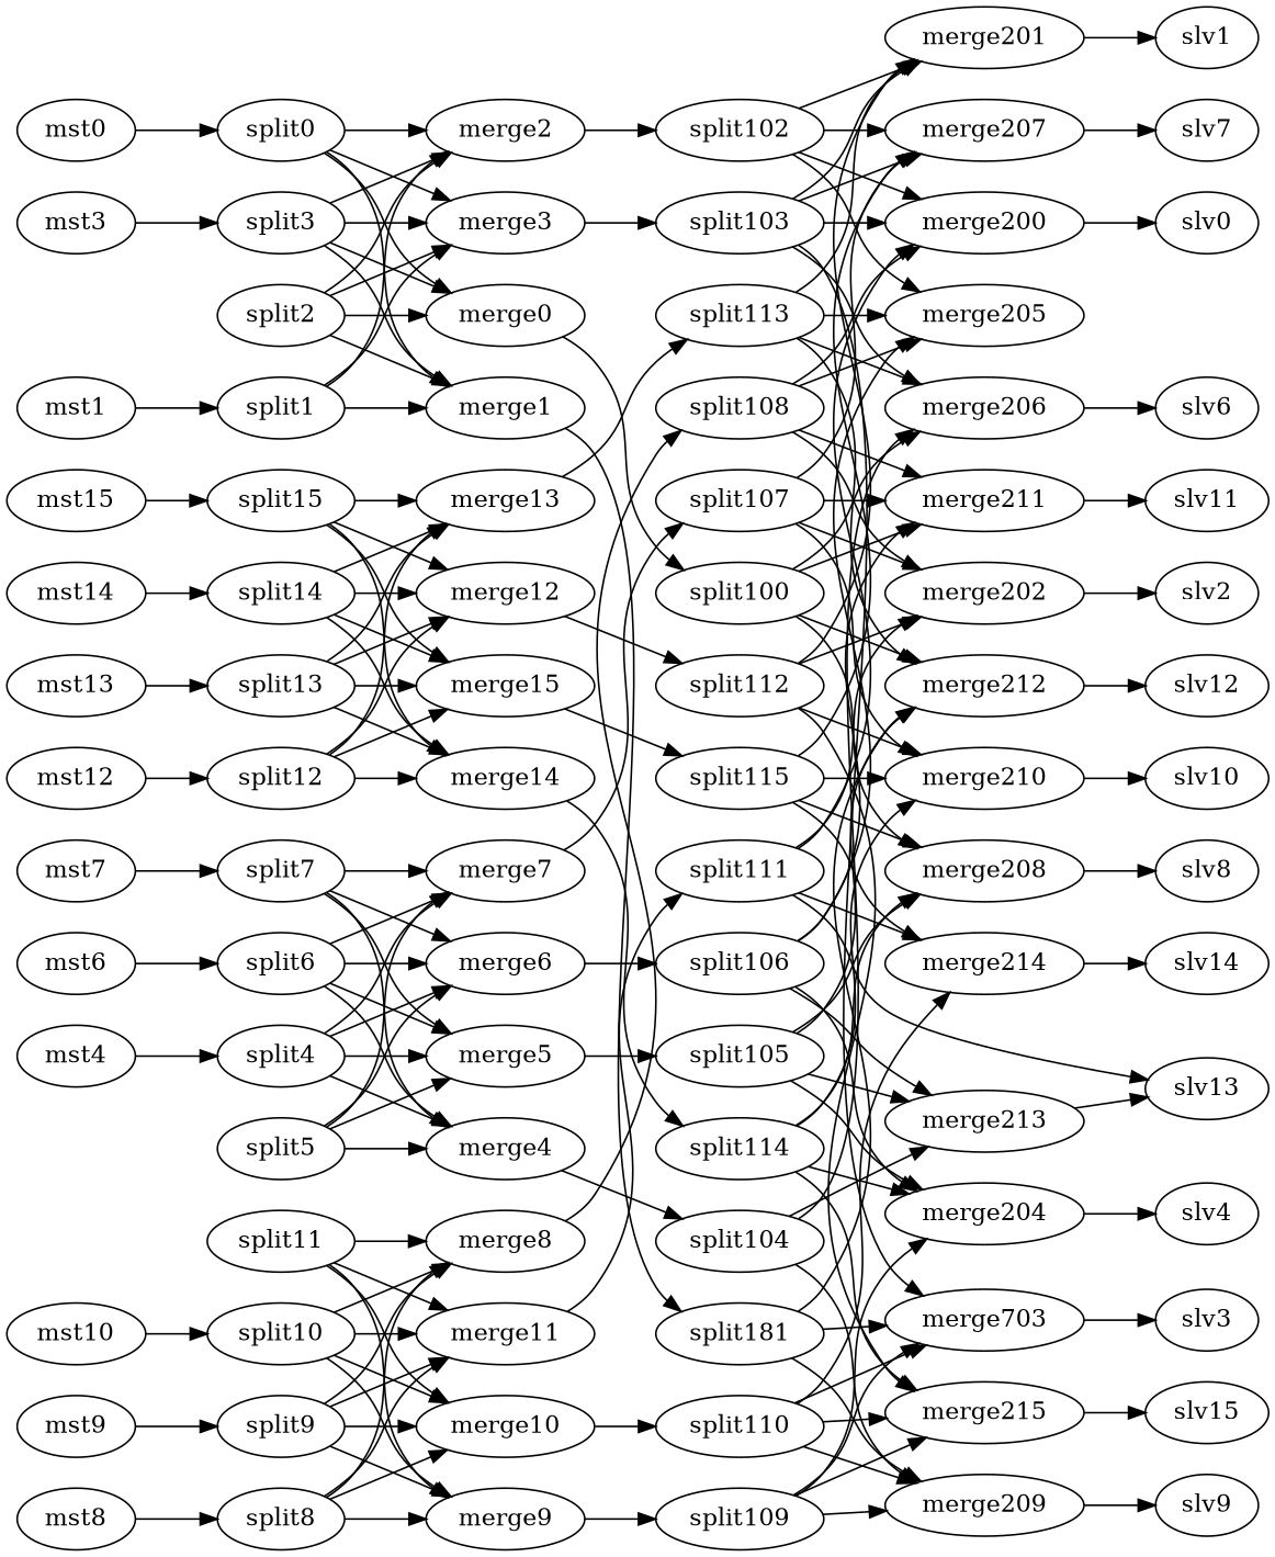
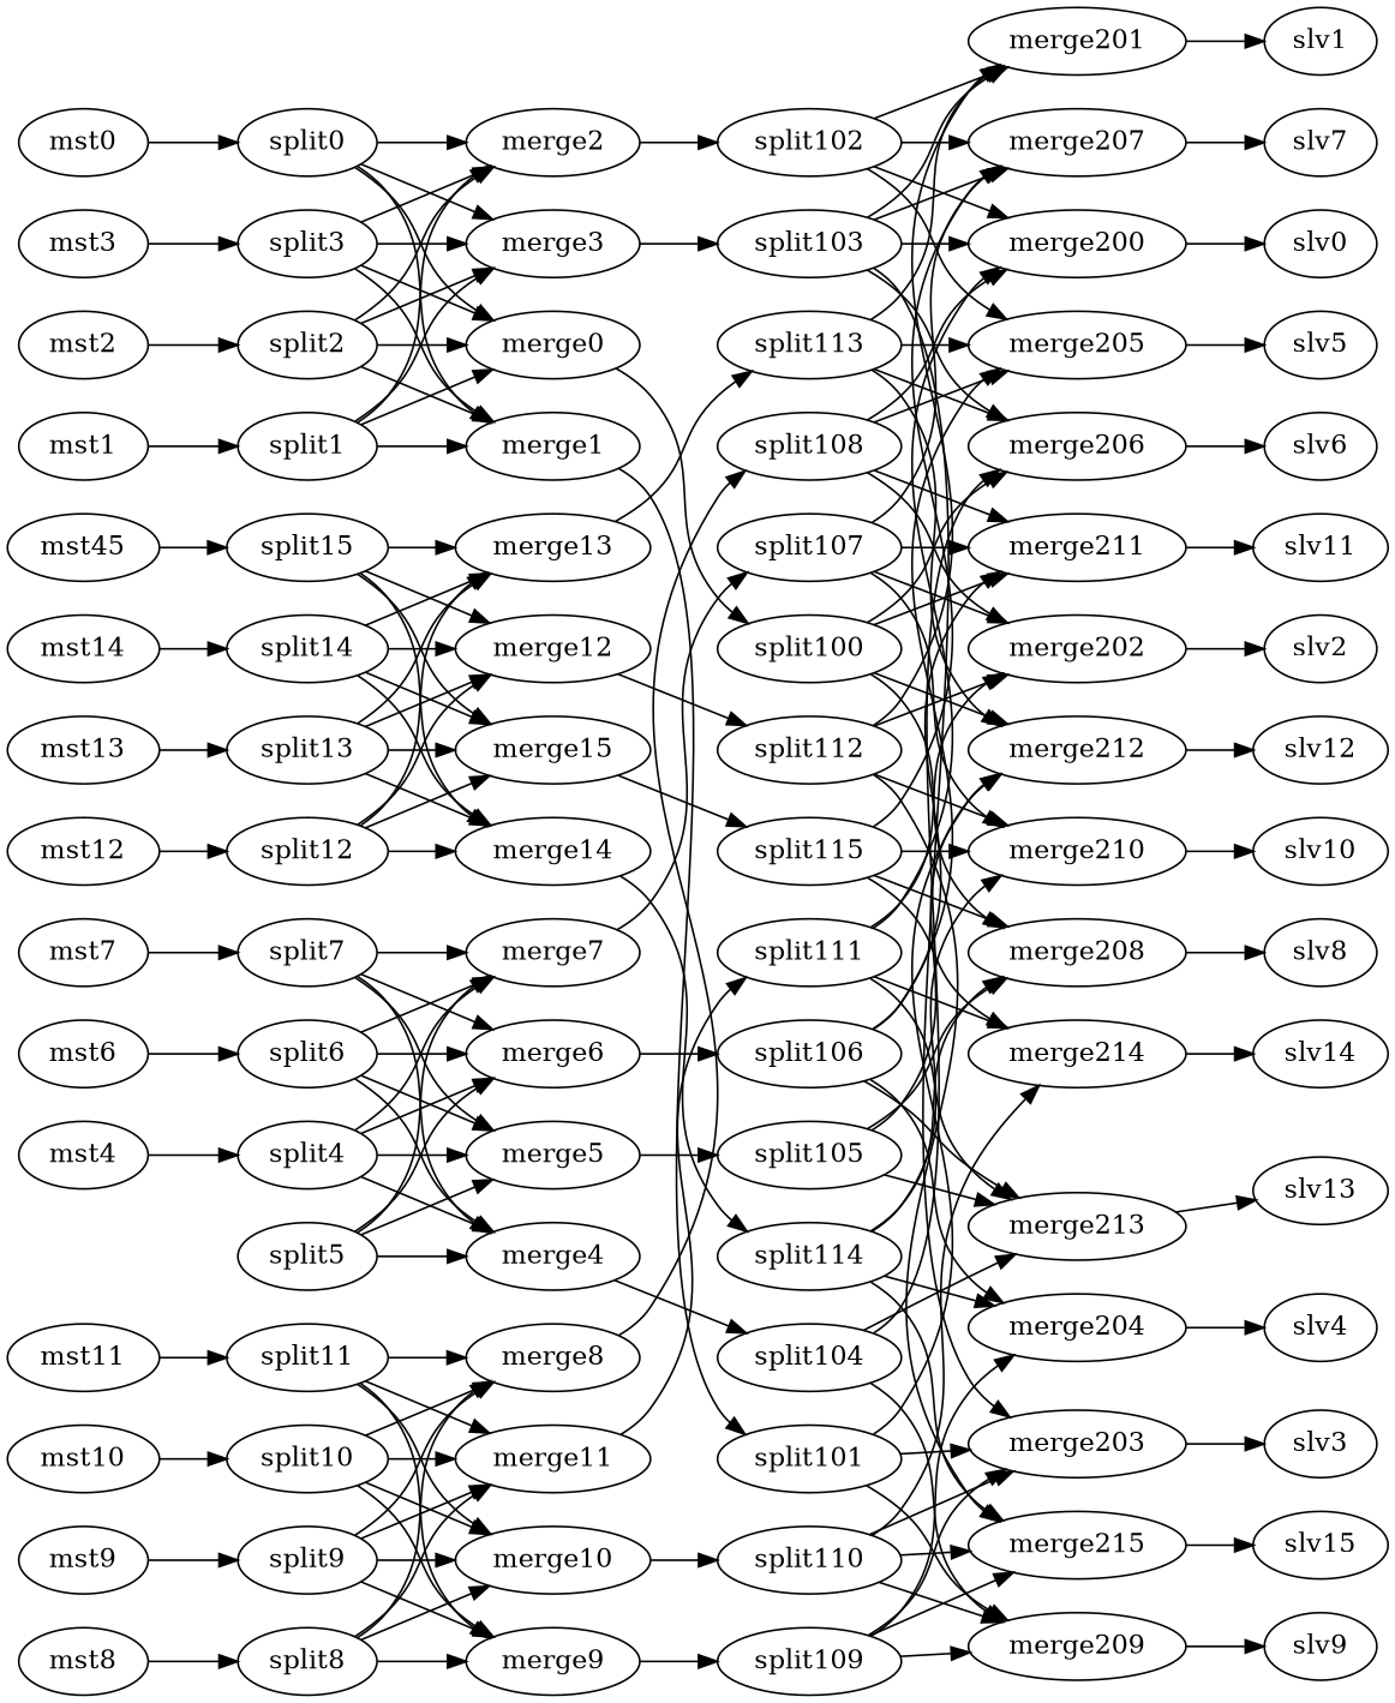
  digraph {
    rankdir=LR
    mst0
    split0
    merge0
    merge1
    merge2
    merge3
    split100
-   split101 [label=split181]
+   split101
    split102
    split103
    merge208
    merge211
    merge212
    merge206
-   merge203 [label=merge703]
+   merge203
    merge209
    merge201
    merge200
    merge207
    merge205
    mst1
    split1
+   mst2
    split2
    mst3
    split3
    mst4
    split4
    merge4
    merge5
    merge6
    merge7
    split104
    split105
    split106
    split107
    merge213
    merge204
    merge210
    merge202
    split5
    mst6
    split6
    mst7
    split7
    mst8
    split8
    merge8
    merge9
    merge10
    merge11
    split108
    split109
    split110
    split111
    merge215
    merge214
    mst9
    split9
    mst10
    split10
+   mst11
    split11
    mst12
    split12
    merge12
    merge13
    merge14
    merge15
    split112
    split113
    split114
    split115
    mst13
    split13
    mst14
    split14
-   mst15
+   mst15 [label=mst45]
    split15
    slv8
    slv11
    slv12
    slv6
    slv3
    slv1
    slv9
    slv0
    slv7
+   slv5
    slv13
    slv14
    slv4
    slv10
    slv2
    slv15
    mst0 -> split0
    split0 -> merge0
    split0 -> merge1
    split0 -> merge2
    split0 -> merge3
    merge0 -> split100
    merge1 -> split101
    merge2 -> split102
    merge3 -> split103
    split100 -> merge208
    split100 -> merge211
    split100 -> merge212
    split100 -> merge206
    split101 -> merge212
    split101 -> merge203
    split101 -> merge209
    split102 -> merge201
    split102 -> merge200
    split102 -> merge207
    split102 -> merge205
    split103 -> merge206
    split103 -> merge203
    split103 -> merge201
    split103 -> merge200
    split103 -> merge207
    merge208 -> slv8
    merge211 -> slv11
    merge212 -> slv12
    merge206 -> slv6
    merge203 -> slv3
    merge209 -> slv9
    merge201 -> slv1
    merge200 -> slv0
    merge207 -> slv7
+   merge205 -> slv5
    mst1 -> split1
+   split1 -> merge0
    split1 -> merge1
    split1 -> merge2
    split1 -> merge3
+   mst2 -> split2
    split2 -> merge0
    split2 -> merge1
    split2 -> merge2
    split2 -> merge3
    mst3 -> split3
    split3 -> merge0
    split3 -> merge1
    split3 -> merge2
    split3 -> merge3
    mst4 -> split4
    split4 -> merge4
    split4 -> merge5
    split4 -> merge6
    split4 -> merge7
    merge4 -> split104
    merge5 -> split105
    merge6 -> split106
    merge7 -> split107
    split104 -> merge206
    split104 -> merge209
    split104 -> merge213
    split105 -> merge208
    split105 -> merge212
    split105 -> merge213
-   split105 -> merge204
    split106 -> merge211
    split106 -> merge205
    split106 -> merge213
    split106 -> merge204
    split107 -> merge211
    split107 -> merge207
    split107 -> merge210
    split107 -> merge202
    merge213 -> slv13
    merge204 -> slv4
    merge210 -> slv10
    merge202 -> slv2
    split5 -> merge4
    split5 -> merge5
    split5 -> merge6
    split5 -> merge7
    mst6 -> split6
    split6 -> merge4
    split6 -> merge5
    split6 -> merge6
    split6 -> merge7
    mst7 -> split7
    split7 -> merge4
    split7 -> merge5
    split7 -> merge6
    split7 -> merge7
    mst8 -> split8
    split8 -> merge8
    split8 -> merge9
    split8 -> merge10
    split8 -> merge11
    merge8 -> split108
    merge9 -> split109
    merge10 -> split110
    merge11 -> split111
    split108 -> merge211
    split108 -> merge200
    split108 -> merge205
    split108 -> merge202
    split109 -> merge203
    split109 -> merge209
    split109 -> merge204
    split109 -> merge215
    split110 -> merge203
    split110 -> merge209
    split110 -> merge215
    split110 -> merge214
    split111 -> merge200
-   split111 -> slv13
+   split111 -> merge213
    split111 -> merge202
    split111 -> merge214
    merge215 -> slv15
    merge214 -> slv14
    mst9 -> split9
    split9 -> merge8
    split9 -> merge9
    split9 -> merge10
    split9 -> merge11
    mst10 -> split10
    split10 -> merge8
    split10 -> merge9
    split10 -> merge10
    split10 -> merge11
+   mst11 -> split11
    split11 -> merge8
    split11 -> merge9
    split11 -> merge10
    split11 -> merge11
    mst12 -> split12
    split12 -> merge12
    split12 -> merge13
    split12 -> merge14
    split12 -> merge15
    merge12 -> split112
    merge13 -> split113
    merge14 -> split114
    merge15 -> split115
    split112 -> merge201
    split112 -> merge210
    split112 -> merge202
    split112 -> merge215
    split113 -> merge212
    split113 -> merge206
    split113 -> merge201
    split113 -> merge205
    split114 -> merge208
    split114 -> merge204
    split114 -> merge210
    split114 -> merge215
    split115 -> merge208
    split115 -> merge207
    split115 -> merge210
    split115 -> merge214
    mst13 -> split13
    split13 -> merge12
    split13 -> merge13
    split13 -> merge14
    split13 -> merge15
    mst14 -> split14
    split14 -> merge12
    split14 -> merge13
    split14 -> merge14
    split14 -> merge15
    mst15 -> split15
    split15 -> merge12
    split15 -> merge13
    split15 -> merge14
    split15 -> merge15
  }
